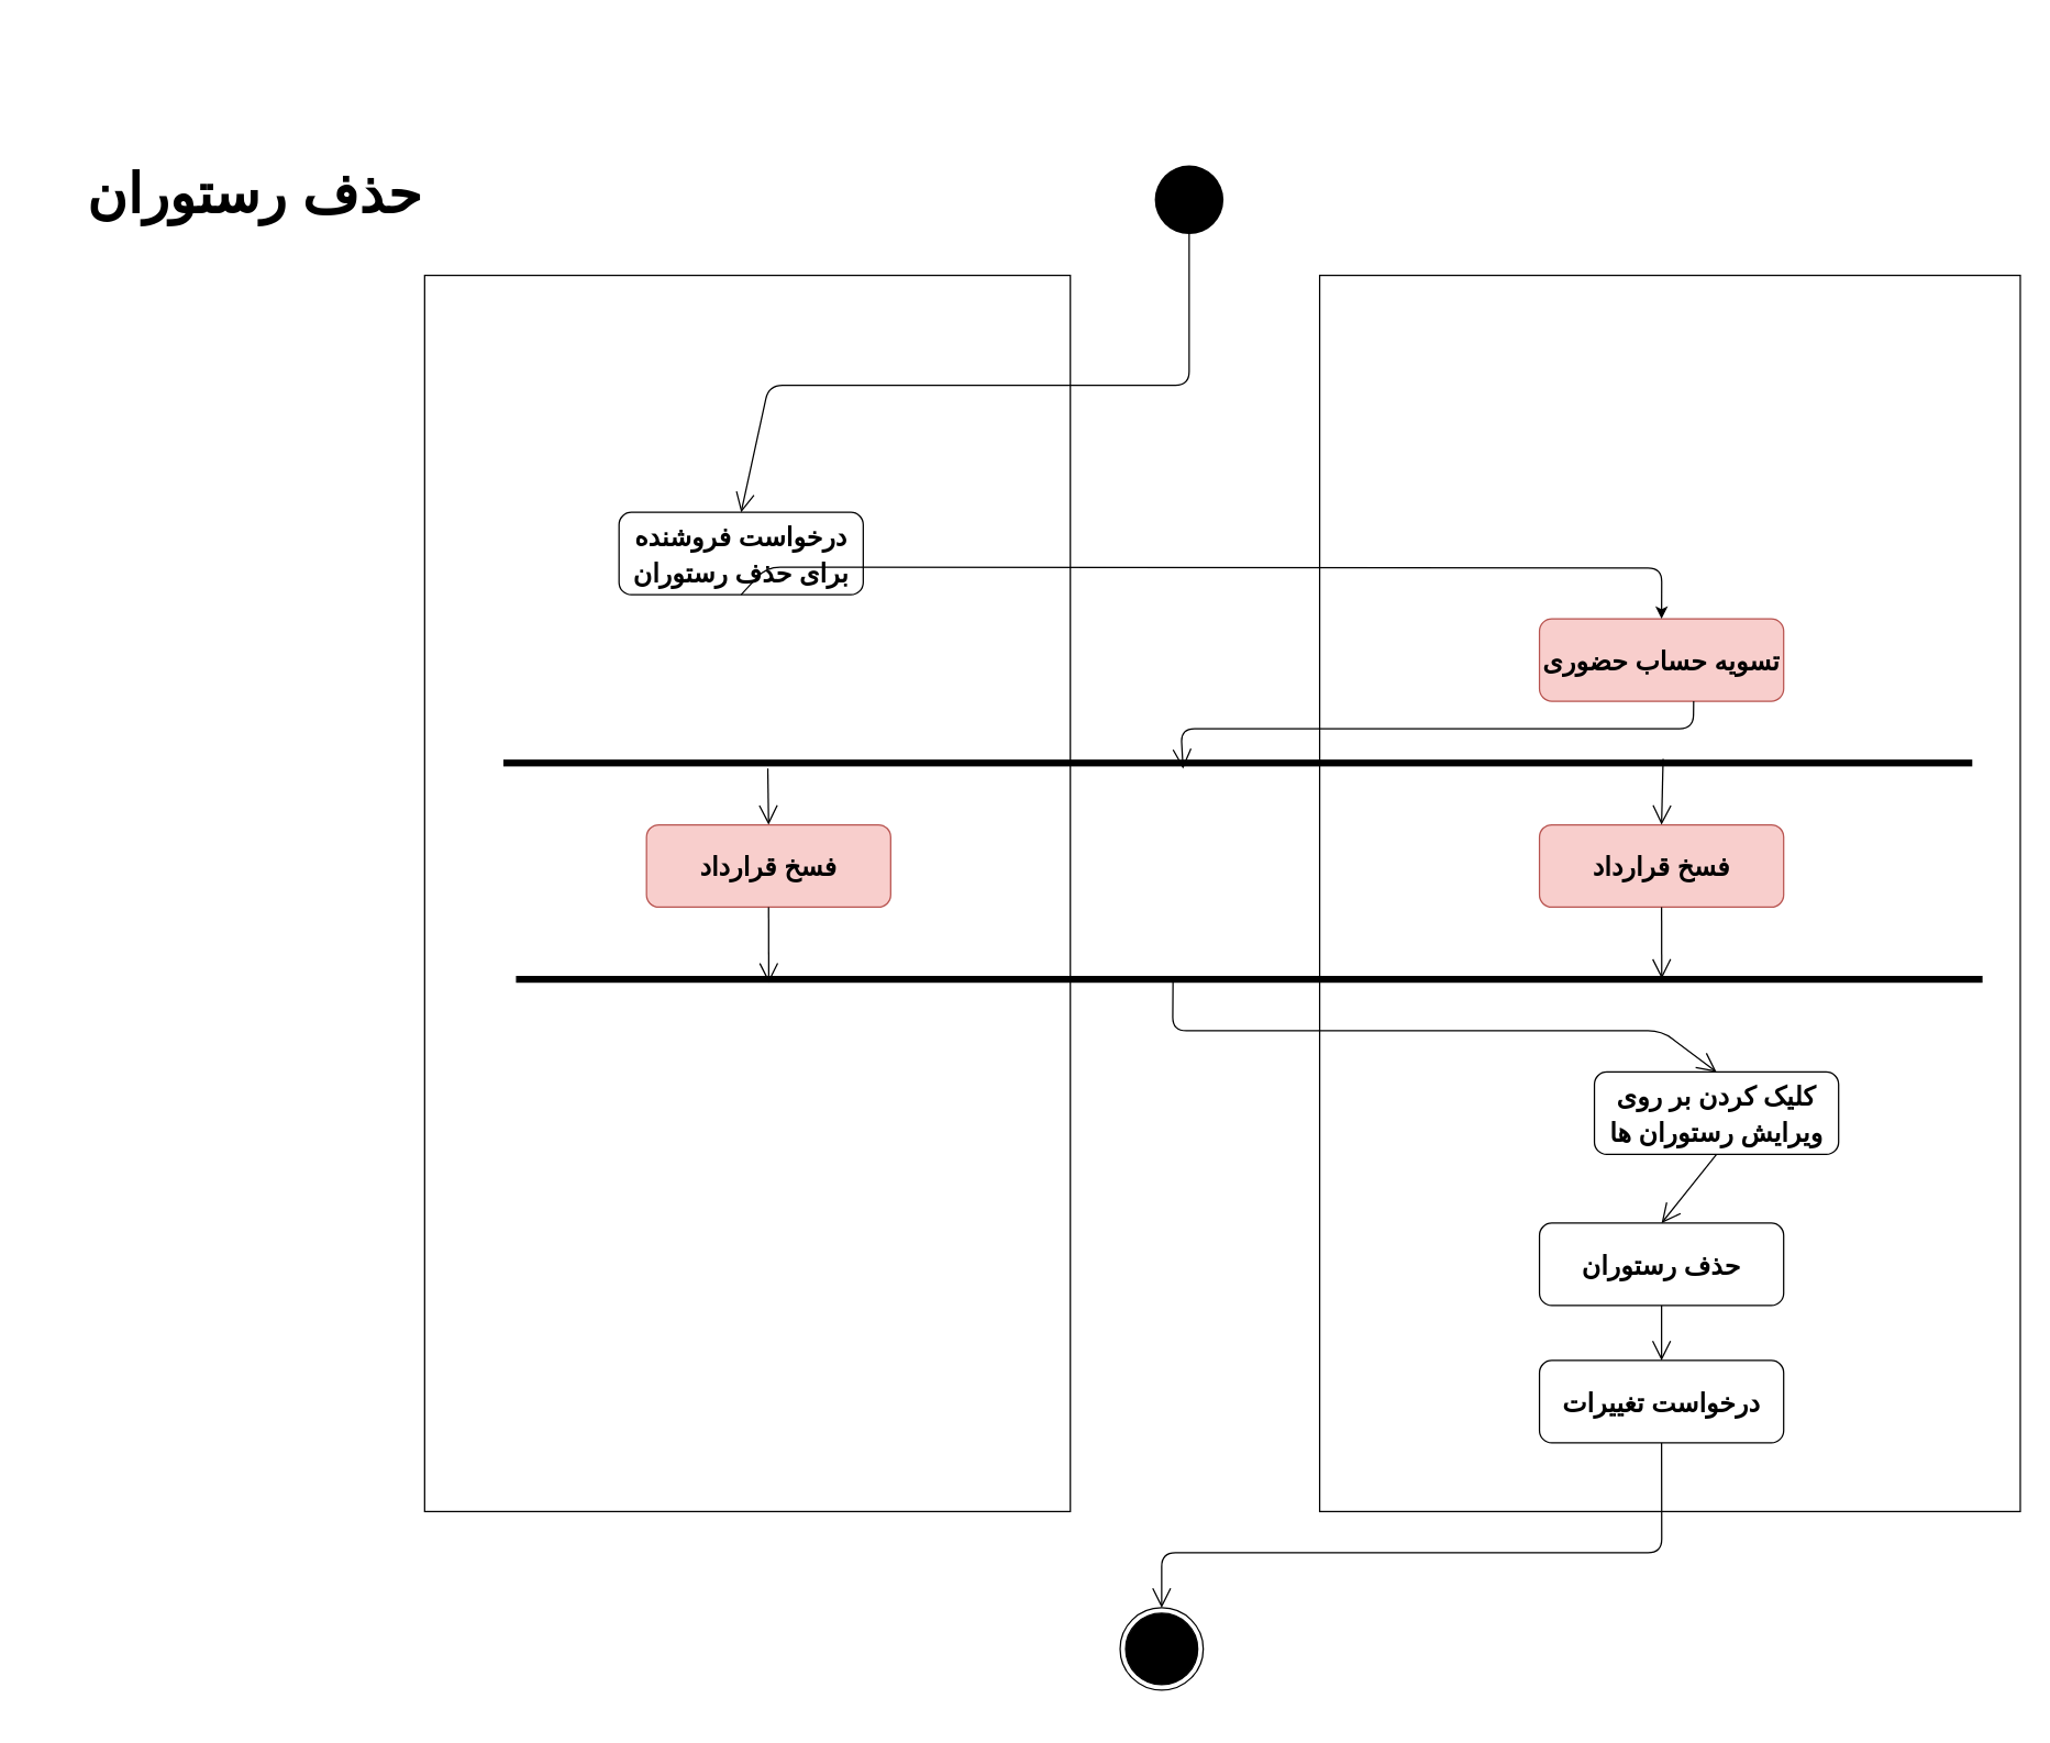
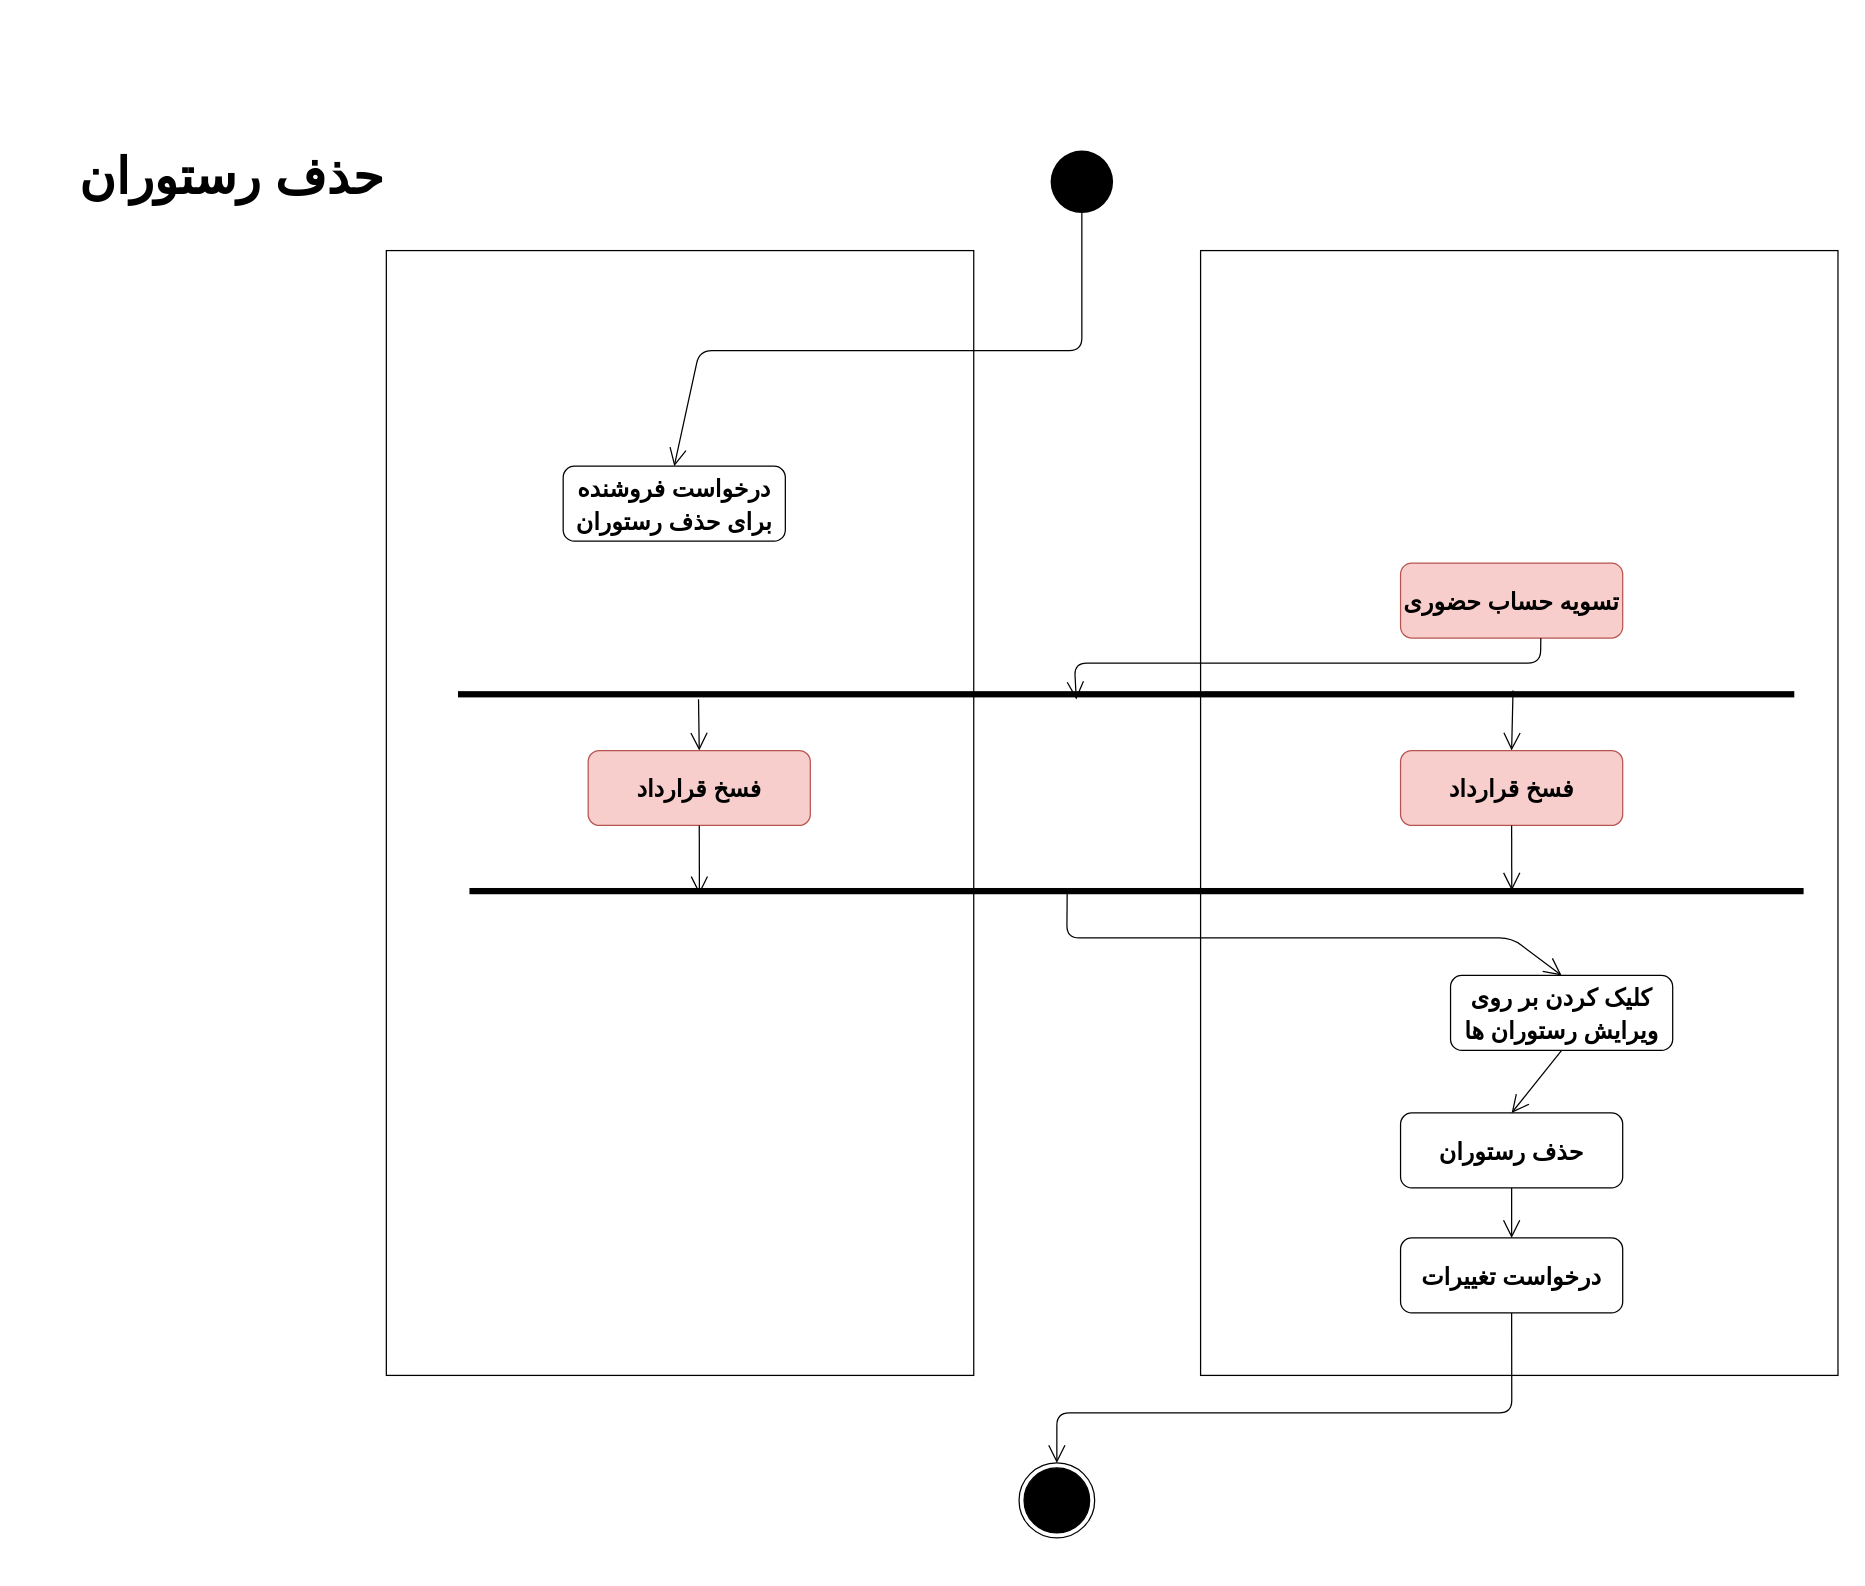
  <mxCell id="0" />
  <mxCell id="1" parent="0" />
  <mxCell id="2" value="" style="ellipse;fillColor=#000000;strokeColor=none;" parent="1" vertex="1"><mxGeometry x="840" y="120" width="50" height="50" as="geometry" /></mxCell>
  <mxCell id="3" value="" style="endArrow=open;endFill=1;endSize=12;html=1;fontSize=21;exitX=0.5;exitY=1;exitDx=0;exitDy=0;entryX=0.5;entryY=0;entryDx=0;entryDy=0;" parent="1" source="2" target="7" edge="1"><mxGeometry width="160" relative="1" as="geometry"><mxPoint x="972.25" y="172.5" as="sourcePoint" /><mxPoint x="500.25" y="304.5" as="targetPoint" /><Array as="points"><mxPoint x="865" y="280" /><mxPoint x="559" y="280" /></Array></mxGeometry></mxCell>
  <mxCell id="4" value="" style="whiteSpace=wrap;html=1;fillColor=none;" parent="1" vertex="1"><mxGeometry x="308.5" y="200" width="470" height="900" as="geometry" /></mxCell>
  <mxCell id="5" value="" style="ellipse;html=1;shape=endState;fillColor=#000000;strokeColor=#000000;" parent="1" vertex="1"><mxGeometry x="814.75" y="1170" width="60.5" height="60" as="geometry" /></mxCell>
  <mxCell id="6" value="" style="whiteSpace=wrap;html=1;fillColor=none;imageWidth=24;" parent="1" vertex="1"><mxGeometry x="960" y="200" width="510" height="900" as="geometry" /></mxCell>
  <mxCell id="7" value="&lt;font style=&quot;font-size: 19px&quot;&gt;درخواست فروشنده برای حذف رستوران&lt;/font&gt;" style="shape=rect;html=1;rounded=1;whiteSpace=wrap;align=center;fontSize=21;fontStyle=1" parent="1" vertex="1"><mxGeometry x="450" y="372.5" width="177.75" height="60" as="geometry" /></mxCell>
  <mxCell id="8" value="&lt;span style=&quot;font-size: 19px&quot;&gt;تسویه حساب حضوری&lt;br&gt;&lt;/span&gt;" style="shape=rect;html=1;rounded=1;whiteSpace=wrap;align=center;fontSize=21;fontStyle=1;fillColor=#f8cecc;strokeColor=#b85450;" parent="1" vertex="1"><mxGeometry x="1120" y="450" width="177.75" height="60" as="geometry" /></mxCell>
- <mxCell id="9" value="" style="endArrow=classic;html=1;exitX=0.5;exitY=1;exitDx=0;exitDy=0;entryX=0.5;entryY=0;entryDx=0;entryDy=0;" parent="1" source="7" target="8" edge="1"><mxGeometry width="50" height="50" relative="1" as="geometry"><mxPoint x="727.25" y="412.5" as="sourcePoint" /><mxPoint x="1336.125" y="452.5" as="targetPoint" /><Array as="points"><mxPoint x="557.25" y="412.5" /><mxPoint x="1209" y="413" /></Array></mxGeometry></mxCell>
  <mxCell id="10" value="" style="html=1;points=[];perimeter=orthogonalPerimeter;fillColor=#000000;strokeColor=none;fontSize=16;rotation=90;" parent="1" vertex="1"><mxGeometry x="897.94" y="20.4" width="5" height="1069.22" as="geometry" /></mxCell>
  <mxCell id="11" value="" style="endArrow=open;endFill=1;endSize=12;html=1;fontSize=16;exitX=0.5;exitY=1;exitDx=0;exitDy=0;entryX=1.32;entryY=0.556;entryDx=0;entryDy=0;entryPerimeter=0;" parent="1" edge="1"><mxGeometry width="160" relative="1" as="geometry"><mxPoint x="1232.23" y="510" as="sourcePoint" /><mxPoint x="860.564" y="559.11" as="targetPoint" /><Array as="points"><mxPoint x="1232" y="530" /><mxPoint x="859" y="530" /></Array></mxGeometry></mxCell>
  <mxCell id="12" value="" style="endArrow=open;endFill=1;endSize=12;html=1;fontSize=16;entryX=0.5;entryY=0;entryDx=0;entryDy=0;" parent="1" target="14" edge="1"><mxGeometry width="160" relative="1" as="geometry"><mxPoint x="1210" y="552" as="sourcePoint" /><mxPoint x="1202" y="599" as="targetPoint" /></mxGeometry></mxCell>
  <mxCell id="13" value="" style="endArrow=open;endFill=1;endSize=12;html=1;fontSize=16;exitX=1.3;exitY=0.82;exitDx=0;exitDy=0;exitPerimeter=0;entryX=0.5;entryY=0;entryDx=0;entryDy=0;" parent="1" source="10" target="15" edge="1"><mxGeometry width="160" relative="1" as="geometry"><mxPoint x="1315.8" y="554" as="sourcePoint" /><mxPoint x="1110" y="587" as="targetPoint" /><Array as="points" /></mxGeometry></mxCell>
  <mxCell id="14" value="&lt;span style=&quot;font-size: 19px&quot;&gt;فسخ قرارداد&lt;/span&gt;" style="shape=rect;html=1;rounded=1;whiteSpace=wrap;align=center;fontSize=21;fontStyle=1;fillColor=#f8cecc;strokeColor=#b85450;" parent="1" vertex="1"><mxGeometry x="1120" y="600" width="177.75" height="60" as="geometry" /></mxCell>
  <mxCell id="15" value="&lt;span style=&quot;font-size: 19px&quot;&gt;فسخ قرارداد&lt;/span&gt;" style="shape=rect;html=1;rounded=1;whiteSpace=wrap;align=center;fontSize=21;fontStyle=1;fillColor=#f8cecc;strokeColor=#b85450;" parent="1" vertex="1"><mxGeometry x="470" y="600" width="177.75" height="60" as="geometry" /></mxCell>
  <mxCell id="16" value="" style="html=1;points=[];perimeter=orthogonalPerimeter;fillColor=#000000;strokeColor=none;fontSize=16;rotation=90;" parent="1" vertex="1"><mxGeometry x="906.25" y="178.75" width="5" height="1067.5" as="geometry" /></mxCell>
  <mxCell id="17" value="" style="endArrow=open;endFill=1;endSize=12;html=1;fontSize=16;exitX=0.5;exitY=1;exitDx=0;exitDy=0;" parent="1" source="14" edge="1"><mxGeometry width="160" relative="1" as="geometry"><mxPoint x="1321.14" y="660" as="sourcePoint" /><mxPoint x="1209" y="712" as="targetPoint" /></mxGeometry></mxCell>
  <mxCell id="18" value="" style="endArrow=open;endFill=1;endSize=12;html=1;fontSize=16;exitX=0.5;exitY=1;exitDx=0;exitDy=0;" parent="1" source="15" edge="1"><mxGeometry width="160" relative="1" as="geometry"><mxPoint x="1331.14" y="670" as="sourcePoint" /><mxPoint x="559" y="715" as="targetPoint" /></mxGeometry></mxCell>
  <mxCell id="19" value="&lt;span style=&quot;font-size: 19px&quot;&gt;کلیک کردن بر روی ویرایش رستوران ها&lt;/span&gt;" style="shape=rect;html=1;rounded=1;whiteSpace=wrap;align=center;fontSize=21;fontStyle=1" parent="1" vertex="1"><mxGeometry x="1160" y="780" width="177.75" height="60" as="geometry" /></mxCell>
  <mxCell id="20" value="" style="endArrow=open;endFill=1;endSize=12;html=1;fontSize=16;exitX=0.963;exitY=0.552;exitDx=0;exitDy=0;entryX=0.5;entryY=0;entryDx=0;entryDy=0;exitPerimeter=0;" parent="1" source="16" target="19" edge="1"><mxGeometry width="160" relative="1" as="geometry"><mxPoint x="870" y="710" as="sourcePoint" /><mxPoint x="871" y="764.585" as="targetPoint" /><Array as="points"><mxPoint x="853" y="750" /><mxPoint x="1209" y="750" /></Array></mxGeometry></mxCell>
  <mxCell id="21" value="&lt;span style=&quot;font-size: 19px&quot;&gt;حذف رستوران&lt;/span&gt;" style="shape=rect;html=1;rounded=1;whiteSpace=wrap;align=center;fontSize=21;fontStyle=1" parent="1" vertex="1"><mxGeometry x="1120" y="890" width="177.75" height="60" as="geometry" /></mxCell>
  <mxCell id="22" value="&lt;span style=&quot;font-size: 19px&quot;&gt;درخواست تغییرات&lt;/span&gt;" style="shape=rect;html=1;rounded=1;whiteSpace=wrap;align=center;fontSize=21;fontStyle=1" parent="1" vertex="1"><mxGeometry x="1120" y="990" width="177.75" height="60" as="geometry" /></mxCell>
  <mxCell id="23" value="" style="endArrow=open;endFill=1;endSize=12;html=1;fontSize=16;exitX=0.5;exitY=1;exitDx=0;exitDy=0;entryX=0.5;entryY=0;entryDx=0;entryDy=0;" parent="1" source="19" target="21" edge="1"><mxGeometry width="160" relative="1" as="geometry"><mxPoint x="1208.285" y="840" as="sourcePoint" /><mxPoint x="1208.33" y="892" as="targetPoint" /></mxGeometry></mxCell>
  <mxCell id="24" value="" style="endArrow=open;endFill=1;endSize=12;html=1;fontSize=16;exitX=0.5;exitY=1;exitDx=0;exitDy=0;entryX=0.5;entryY=0;entryDx=0;entryDy=0;" parent="1" source="21" target="22" edge="1"><mxGeometry width="160" relative="1" as="geometry"><mxPoint x="1228.875" y="680" as="sourcePoint" /><mxPoint x="1228.92" y="732" as="targetPoint" /></mxGeometry></mxCell>
  <mxCell id="25" value="" style="endArrow=open;endFill=1;endSize=12;html=1;fontSize=16;exitX=0.5;exitY=1;exitDx=0;exitDy=0;entryX=0.5;entryY=0;entryDx=0;entryDy=0;" parent="1" source="22" target="5" edge="1"><mxGeometry width="160" relative="1" as="geometry"><mxPoint x="1238.875" y="690" as="sourcePoint" /><mxPoint x="1238.92" y="742" as="targetPoint" /><Array as="points"><mxPoint x="1209" y="1130" /><mxPoint x="845" y="1130" /></Array></mxGeometry></mxCell>
  <mxCell id="26" value="&lt;b&gt;&lt;font style=&quot;font-size: 40px&quot;&gt;حذف رستوران&lt;br&gt;&lt;/font&gt;&lt;/b&gt;" style="text;html=1;strokeColor=none;fillColor=none;align=center;verticalAlign=middle;whiteSpace=wrap;rounded=0;" vertex="1" parent="1"><mxGeometry x="20" y="100" width="330" height="80" as="geometry" /></mxCell>
